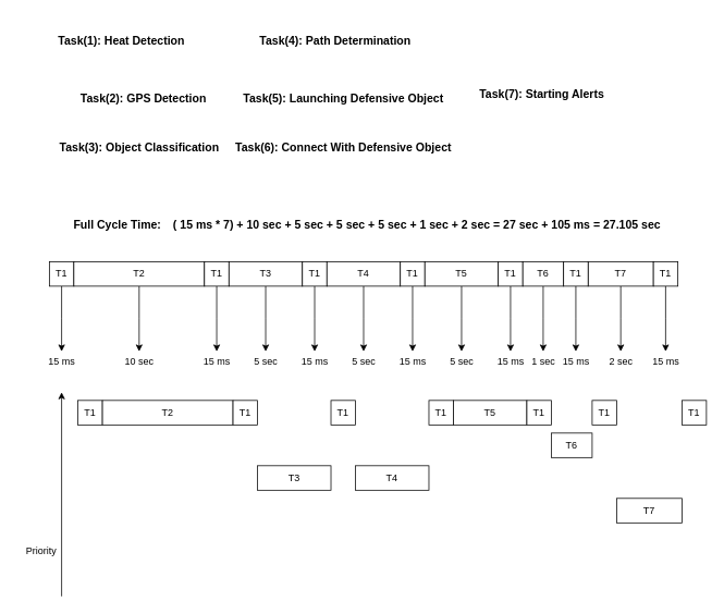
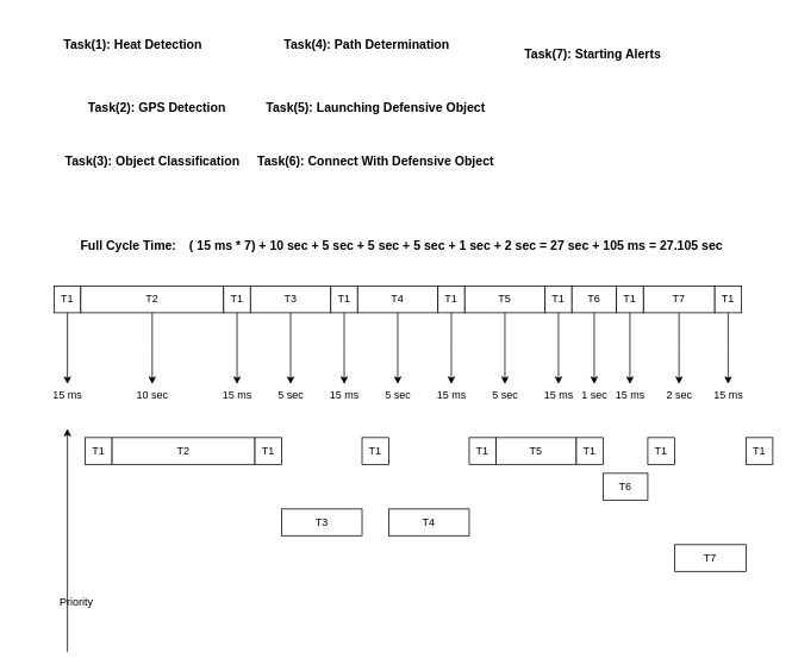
  <mxCell id="0" />
  <mxCell id="1" parent="0" />
  <mxCell id="2" value="&lt;h3&gt;Task(1): Heat Detection&amp;nbsp;&lt;/h3&gt;" style="text;html=1;align=center;verticalAlign=middle;resizable=0;points=[];autosize=1;strokeColor=none;fillColor=none;" vertex="1" parent="1"><mxGeometry x="60" y="20" width="180" height="60" as="geometry" /></mxCell>
  <mxCell id="3" value="&lt;h3&gt;Task(2): GPS Detection&lt;/h3&gt;" style="text;html=1;align=center;verticalAlign=middle;resizable=0;points=[];autosize=1;strokeColor=none;fillColor=none;" vertex="1" parent="1"><mxGeometry x="85" y="90" width="180" height="60" as="geometry" /></mxCell>
  <mxCell id="4" value="&lt;h3&gt;Task(3): Object Classification&lt;/h3&gt;" style="text;html=1;align=center;verticalAlign=middle;resizable=0;points=[];autosize=1;strokeColor=none;fillColor=none;" vertex="1" parent="1"><mxGeometry x="60" y="150" width="220" height="60" as="geometry" /></mxCell>
  <mxCell id="5" value="&lt;h3&gt;Task(4): Path Determination&lt;/h3&gt;" style="text;html=1;align=center;verticalAlign=middle;resizable=0;points=[];autosize=1;strokeColor=none;fillColor=none;" vertex="1" parent="1"><mxGeometry x="305" y="20" width="210" height="60" as="geometry" /></mxCell>
  <mxCell id="6" value="&lt;h3&gt;Task(5): Launching Defensive Object&lt;/h3&gt;" style="text;html=1;align=center;verticalAlign=middle;resizable=0;points=[];autosize=1;strokeColor=none;fillColor=none;" vertex="1" parent="1"><mxGeometry x="285" y="90" width="270" height="60" as="geometry" /></mxCell>
  <mxCell id="7" value="&lt;h3&gt;Task(6): Connect With Defensive Object&lt;/h3&gt;" style="text;html=1;align=center;verticalAlign=middle;resizable=0;points=[];autosize=1;strokeColor=none;fillColor=none;" vertex="1" parent="1"><mxGeometry x="275" y="150" width="290" height="60" as="geometry" /></mxCell>
- <mxCell id="8" value="&lt;h3&gt;Task(7): Starting Alerts&amp;nbsp;&lt;/h3&gt;" style="text;html=1;align=center;verticalAlign=middle;resizable=0;points=[];autosize=1;strokeColor=none;fillColor=none;" vertex="1" parent="1"><mxGeometry x="575" y="85" width="180" height="60" as="geometry" /></mxCell>
+ <mxCell id="8" value="&lt;h3&gt;Task(7): Starting Alerts&amp;nbsp;&lt;/h3&gt;" style="text;html=1;align=center;verticalAlign=middle;resizable=0;points=[];autosize=1;strokeColor=none;fillColor=none;" vertex="1" parent="1"><mxGeometry x="575" y="30" width="180" height="60" as="geometry" /></mxCell>
  <mxCell id="9" style="edgeStyle=orthogonalEdgeStyle;rounded=0;orthogonalLoop=1;jettySize=auto;html=1;" edge="1" parent="1" source="10"><mxGeometry relative="1" as="geometry"><mxPoint x="75" y="430" as="targetPoint" /></mxGeometry></mxCell>
  <mxCell id="10" value="T1" style="rounded=0;whiteSpace=wrap;html=1;" vertex="1" parent="1"><mxGeometry x="60" y="320" width="30" height="30" as="geometry" /></mxCell>
  <mxCell id="11" style="edgeStyle=orthogonalEdgeStyle;rounded=0;orthogonalLoop=1;jettySize=auto;html=1;" edge="1" parent="1" source="12"><mxGeometry relative="1" as="geometry"><mxPoint x="170" y="430" as="targetPoint" /></mxGeometry></mxCell>
  <mxCell id="12" value="T2" style="rounded=0;whiteSpace=wrap;html=1;" vertex="1" parent="1"><mxGeometry x="90" y="320" width="160" height="30" as="geometry" /></mxCell>
  <mxCell id="13" style="edgeStyle=orthogonalEdgeStyle;rounded=0;orthogonalLoop=1;jettySize=auto;html=1;" edge="1" parent="1" source="15"><mxGeometry relative="1" as="geometry"><mxPoint x="265" y="430" as="targetPoint" /></mxGeometry></mxCell>
  <mxCell id="14" value="" style="edgeStyle=orthogonalEdgeStyle;rounded=0;orthogonalLoop=1;jettySize=auto;html=1;" edge="1" parent="1" source="15" target="19"><mxGeometry relative="1" as="geometry" /></mxCell>
  <mxCell id="15" value="T1" style="rounded=0;whiteSpace=wrap;html=1;" vertex="1" parent="1"><mxGeometry x="250" y="320" width="30" height="30" as="geometry" /></mxCell>
  <mxCell id="16" style="edgeStyle=orthogonalEdgeStyle;rounded=0;orthogonalLoop=1;jettySize=auto;html=1;" edge="1" parent="1" source="17"><mxGeometry relative="1" as="geometry"><mxPoint x="325" y="430" as="targetPoint" /></mxGeometry></mxCell>
  <mxCell id="17" value="T3" style="rounded=0;whiteSpace=wrap;html=1;" vertex="1" parent="1"><mxGeometry x="280" y="320" width="90" height="30" as="geometry" /></mxCell>
  <mxCell id="18" style="edgeStyle=orthogonalEdgeStyle;rounded=0;orthogonalLoop=1;jettySize=auto;html=1;" edge="1" parent="1" source="19"><mxGeometry relative="1" as="geometry"><mxPoint x="385" y="430" as="targetPoint" /></mxGeometry></mxCell>
  <mxCell id="19" value="T1" style="rounded=0;whiteSpace=wrap;html=1;" vertex="1" parent="1"><mxGeometry x="370" y="320" width="30" height="30" as="geometry" /></mxCell>
  <mxCell id="20" style="edgeStyle=orthogonalEdgeStyle;rounded=0;orthogonalLoop=1;jettySize=auto;html=1;" edge="1" parent="1" source="21"><mxGeometry relative="1" as="geometry"><mxPoint x="445" y="430" as="targetPoint" /></mxGeometry></mxCell>
  <mxCell id="21" value="T4" style="rounded=0;whiteSpace=wrap;html=1;" vertex="1" parent="1"><mxGeometry x="400" y="320" width="90" height="30" as="geometry" /></mxCell>
  <mxCell id="22" style="edgeStyle=orthogonalEdgeStyle;rounded=0;orthogonalLoop=1;jettySize=auto;html=1;" edge="1" parent="1" source="23"><mxGeometry relative="1" as="geometry"><mxPoint x="505" y="430" as="targetPoint" /></mxGeometry></mxCell>
  <mxCell id="23" value="T1" style="rounded=0;whiteSpace=wrap;html=1;" vertex="1" parent="1"><mxGeometry x="490" y="320" width="30" height="30" as="geometry" /></mxCell>
  <mxCell id="24" style="edgeStyle=orthogonalEdgeStyle;rounded=0;orthogonalLoop=1;jettySize=auto;html=1;" edge="1" parent="1" source="25"><mxGeometry relative="1" as="geometry"><mxPoint x="565" y="430" as="targetPoint" /></mxGeometry></mxCell>
  <mxCell id="25" value="T5" style="rounded=0;whiteSpace=wrap;html=1;" vertex="1" parent="1"><mxGeometry x="520" y="320" width="90" height="30" as="geometry" /></mxCell>
  <mxCell id="26" style="edgeStyle=orthogonalEdgeStyle;rounded=0;orthogonalLoop=1;jettySize=auto;html=1;" edge="1" parent="1" source="27"><mxGeometry relative="1" as="geometry"><mxPoint x="625" y="430" as="targetPoint" /></mxGeometry></mxCell>
  <mxCell id="27" value="T1" style="rounded=0;whiteSpace=wrap;html=1;" vertex="1" parent="1"><mxGeometry x="610" y="320" width="30" height="30" as="geometry" /></mxCell>
  <mxCell id="28" style="edgeStyle=orthogonalEdgeStyle;rounded=0;orthogonalLoop=1;jettySize=auto;html=1;" edge="1" parent="1" source="29"><mxGeometry relative="1" as="geometry"><mxPoint x="665" y="430" as="targetPoint" /></mxGeometry></mxCell>
  <mxCell id="29" value="T6" style="rounded=0;whiteSpace=wrap;html=1;" vertex="1" parent="1"><mxGeometry x="640" y="320" width="50" height="30" as="geometry" /></mxCell>
  <mxCell id="30" style="edgeStyle=orthogonalEdgeStyle;rounded=0;orthogonalLoop=1;jettySize=auto;html=1;" edge="1" parent="1" source="31"><mxGeometry relative="1" as="geometry"><mxPoint x="760" y="430" as="targetPoint" /></mxGeometry></mxCell>
  <mxCell id="31" value="T7" style="rounded=0;whiteSpace=wrap;html=1;" vertex="1" parent="1"><mxGeometry x="720" y="320" width="80" height="30" as="geometry" /></mxCell>
  <mxCell id="32" style="edgeStyle=orthogonalEdgeStyle;rounded=0;orthogonalLoop=1;jettySize=auto;html=1;" edge="1" parent="1" source="33"><mxGeometry relative="1" as="geometry"><mxPoint x="705" y="430" as="targetPoint" /></mxGeometry></mxCell>
  <mxCell id="33" value="T1" style="rounded=0;whiteSpace=wrap;html=1;" vertex="1" parent="1"><mxGeometry x="690" y="320" width="30" height="30" as="geometry" /></mxCell>
  <mxCell id="34" style="edgeStyle=orthogonalEdgeStyle;rounded=0;orthogonalLoop=1;jettySize=auto;html=1;" edge="1" parent="1" source="35"><mxGeometry relative="1" as="geometry"><mxPoint x="815" y="430" as="targetPoint" /></mxGeometry></mxCell>
  <mxCell id="35" value="T1" style="rounded=0;whiteSpace=wrap;html=1;" vertex="1" parent="1"><mxGeometry x="800" y="320" width="30" height="30" as="geometry" /></mxCell>
  <mxCell id="36" value="15 ms" style="text;html=1;align=center;verticalAlign=middle;resizable=0;points=[];autosize=1;strokeColor=none;fillColor=none;" vertex="1" parent="1"><mxGeometry x="45" y="428" width="60" height="30" as="geometry" /></mxCell>
  <mxCell id="37" value="15 ms" style="text;html=1;align=center;verticalAlign=middle;resizable=0;points=[];autosize=1;strokeColor=none;fillColor=none;" vertex="1" parent="1"><mxGeometry x="235" y="428" width="60" height="30" as="geometry" /></mxCell>
  <mxCell id="38" value="10 sec" style="text;html=1;align=center;verticalAlign=middle;resizable=0;points=[];autosize=1;strokeColor=none;fillColor=none;" vertex="1" parent="1"><mxGeometry x="140" y="428" width="60" height="30" as="geometry" /></mxCell>
  <mxCell id="39" value="5 sec" style="text;html=1;align=center;verticalAlign=middle;resizable=0;points=[];autosize=1;strokeColor=none;fillColor=none;" vertex="1" parent="1"><mxGeometry x="300" y="428" width="50" height="30" as="geometry" /></mxCell>
  <mxCell id="40" value="15 ms" style="text;html=1;align=center;verticalAlign=middle;resizable=0;points=[];autosize=1;strokeColor=none;fillColor=none;" vertex="1" parent="1"><mxGeometry x="355" y="428" width="60" height="30" as="geometry" /></mxCell>
  <mxCell id="41" value="5 sec" style="text;html=1;align=center;verticalAlign=middle;resizable=0;points=[];autosize=1;strokeColor=none;fillColor=none;" vertex="1" parent="1"><mxGeometry x="420" y="428" width="50" height="30" as="geometry" /></mxCell>
  <mxCell id="42" value="15 ms" style="text;html=1;align=center;verticalAlign=middle;resizable=0;points=[];autosize=1;strokeColor=none;fillColor=none;" vertex="1" parent="1"><mxGeometry x="475" y="428" width="60" height="30" as="geometry" /></mxCell>
  <mxCell id="43" value="5 sec" style="text;html=1;align=center;verticalAlign=middle;resizable=0;points=[];autosize=1;strokeColor=none;fillColor=none;" vertex="1" parent="1"><mxGeometry x="540" y="428" width="50" height="30" as="geometry" /></mxCell>
  <mxCell id="44" value="15 ms" style="text;html=1;align=center;verticalAlign=middle;resizable=0;points=[];autosize=1;strokeColor=none;fillColor=none;" vertex="1" parent="1"><mxGeometry x="595" y="428" width="60" height="30" as="geometry" /></mxCell>
  <mxCell id="45" value="15 ms" style="text;html=1;align=center;verticalAlign=middle;resizable=0;points=[];autosize=1;strokeColor=none;fillColor=none;" vertex="1" parent="1"><mxGeometry x="675" y="428" width="60" height="30" as="geometry" /></mxCell>
  <mxCell id="46" value="1 sec" style="text;html=1;align=center;verticalAlign=middle;resizable=0;points=[];autosize=1;strokeColor=none;fillColor=none;" vertex="1" parent="1"><mxGeometry x="640" y="428" width="50" height="30" as="geometry" /></mxCell>
  <mxCell id="47" value="2 sec" style="text;html=1;align=center;verticalAlign=middle;resizable=0;points=[];autosize=1;strokeColor=none;fillColor=none;" vertex="1" parent="1"><mxGeometry x="735" y="428" width="50" height="30" as="geometry" /></mxCell>
  <mxCell id="48" value="15 ms" style="text;html=1;align=center;verticalAlign=middle;resizable=0;points=[];autosize=1;strokeColor=none;fillColor=none;" vertex="1" parent="1"><mxGeometry x="785" y="428" width="60" height="30" as="geometry" /></mxCell>
- <mxCell id="49" value="Priority" style="text;html=1;align=center;verticalAlign=middle;resizable=0;points=[];autosize=1;strokeColor=none;fillColor=none;" vertex="1" parent="1"><mxGeometry y="660" width="60" height="30" as="geometry" x="20" /></mxCell>
+ <mxCell id="49" value="Priority" style="text;html=1;align=center;verticalAlign=middle;resizable=0;points=[];autosize=1;strokeColor=none;fillColor=none;" vertex="1" parent="1"><mxGeometry x="55" y="660" width="60" height="30" as="geometry" /></mxCell>
  <mxCell id="50" value="" style="endArrow=classic;html=1;rounded=0;" edge="1" parent="1"><mxGeometry width="50" height="50" relative="1" as="geometry"><mxPoint x="75" y="730" as="sourcePoint" /><mxPoint x="75" y="480" as="targetPoint" /></mxGeometry></mxCell>
  <mxCell id="51" value="T1" style="rounded=0;whiteSpace=wrap;html=1;" vertex="1" parent="1"><mxGeometry x="95" y="490" width="30" height="30" as="geometry" /></mxCell>
  <mxCell id="52" value="T2" style="rounded=0;whiteSpace=wrap;html=1;" vertex="1" parent="1"><mxGeometry x="125" y="490" width="160" height="30" as="geometry" /></mxCell>
  <mxCell id="53" value="T1" style="rounded=0;whiteSpace=wrap;html=1;" vertex="1" parent="1"><mxGeometry x="285" y="490" width="30" height="30" as="geometry" /></mxCell>
  <mxCell id="54" value="T3" style="rounded=0;whiteSpace=wrap;html=1;" vertex="1" parent="1"><mxGeometry x="315" y="570" width="90" height="30" as="geometry" /></mxCell>
  <mxCell id="55" value="T1" style="rounded=0;whiteSpace=wrap;html=1;" vertex="1" parent="1"><mxGeometry x="405" y="490" width="30" height="30" as="geometry" /></mxCell>
  <mxCell id="56" value="T4" style="rounded=0;whiteSpace=wrap;html=1;" vertex="1" parent="1"><mxGeometry x="435" y="570" width="90" height="30" as="geometry" /></mxCell>
  <mxCell id="57" value="T1" style="rounded=0;whiteSpace=wrap;html=1;" vertex="1" parent="1"><mxGeometry x="525" y="490" width="30" height="30" as="geometry" /></mxCell>
  <mxCell id="58" value="T5" style="rounded=0;whiteSpace=wrap;html=1;" vertex="1" parent="1"><mxGeometry x="555" y="490" width="90" height="30" as="geometry" /></mxCell>
  <mxCell id="59" value="T1" style="rounded=0;whiteSpace=wrap;html=1;" vertex="1" parent="1"><mxGeometry x="645" y="490" width="30" height="30" as="geometry" /></mxCell>
  <mxCell id="60" value="T6" style="rounded=0;whiteSpace=wrap;html=1;" vertex="1" parent="1"><mxGeometry x="675" y="530" width="50" height="30" as="geometry" /></mxCell>
  <mxCell id="61" value="T1" style="rounded=0;whiteSpace=wrap;html=1;" vertex="1" parent="1"><mxGeometry x="725" y="490" width="30" height="30" as="geometry" /></mxCell>
  <mxCell id="62" value="T7" style="rounded=0;whiteSpace=wrap;html=1;" vertex="1" parent="1"><mxGeometry x="755" y="610" width="80" height="30" as="geometry" /></mxCell>
  <mxCell id="63" value="T1" style="rounded=0;whiteSpace=wrap;html=1;" vertex="1" parent="1"><mxGeometry x="835" y="490" width="30" height="30" as="geometry" /></mxCell>
  <mxCell id="64" value="&lt;h3&gt;Full Cycle Time:&amp;nbsp;&lt;/h3&gt;" style="text;html=1;align=center;verticalAlign=middle;resizable=0;points=[];autosize=1;strokeColor=none;fillColor=none;" vertex="1" parent="1"><mxGeometry x="80" y="245" width="130" height="60" as="geometry" /></mxCell>
  <mxCell id="65" value="&lt;h3&gt;( 15 ms * 7) + 10 sec + 5 sec + 5 sec + 5 sec + 1 sec + 2 sec = 27 sec + 105 ms = 27.105 sec&lt;/h3&gt;" style="text;html=1;align=center;verticalAlign=middle;resizable=0;points=[];autosize=1;strokeColor=none;fillColor=none;" vertex="1" parent="1"><mxGeometry x="200" y="245" width="620" height="60" as="geometry" /></mxCell>
